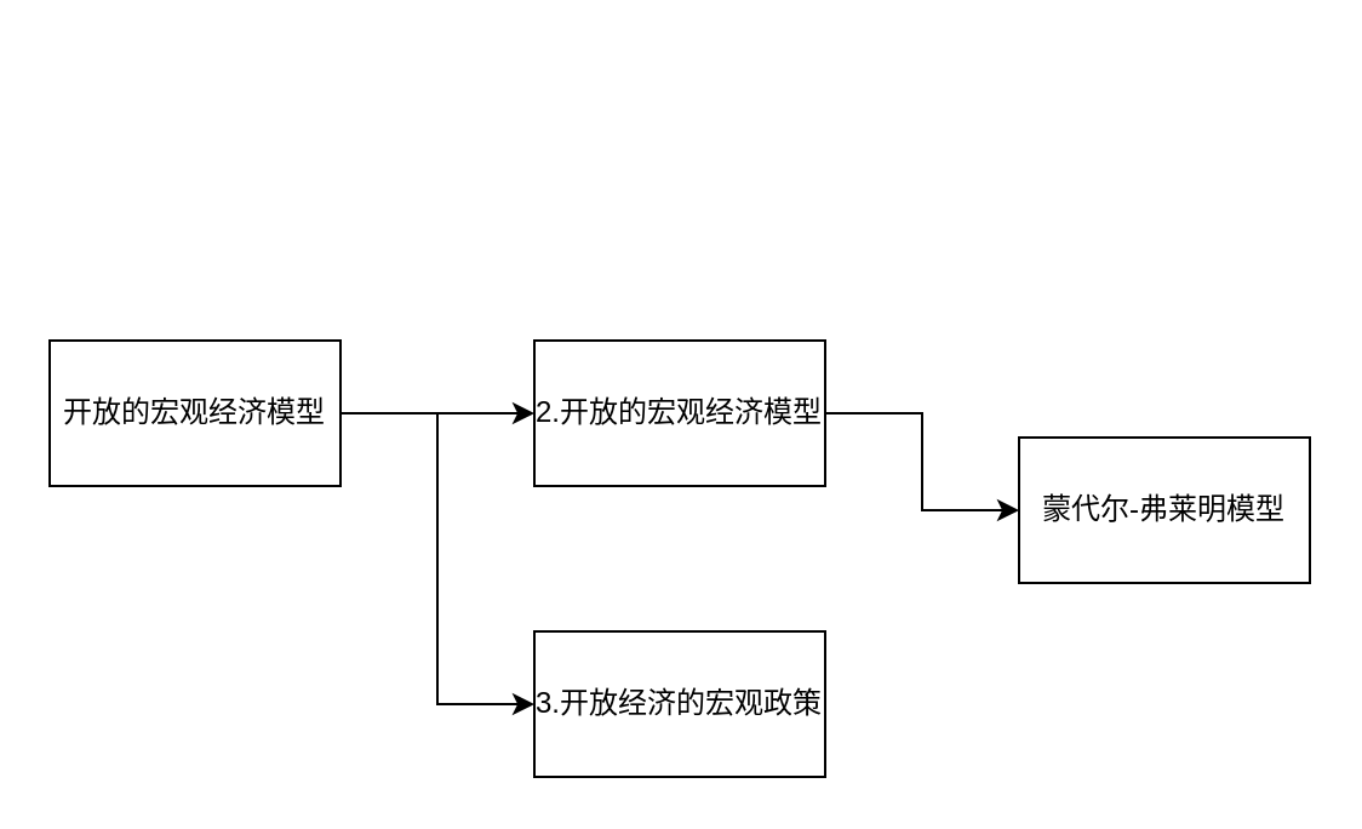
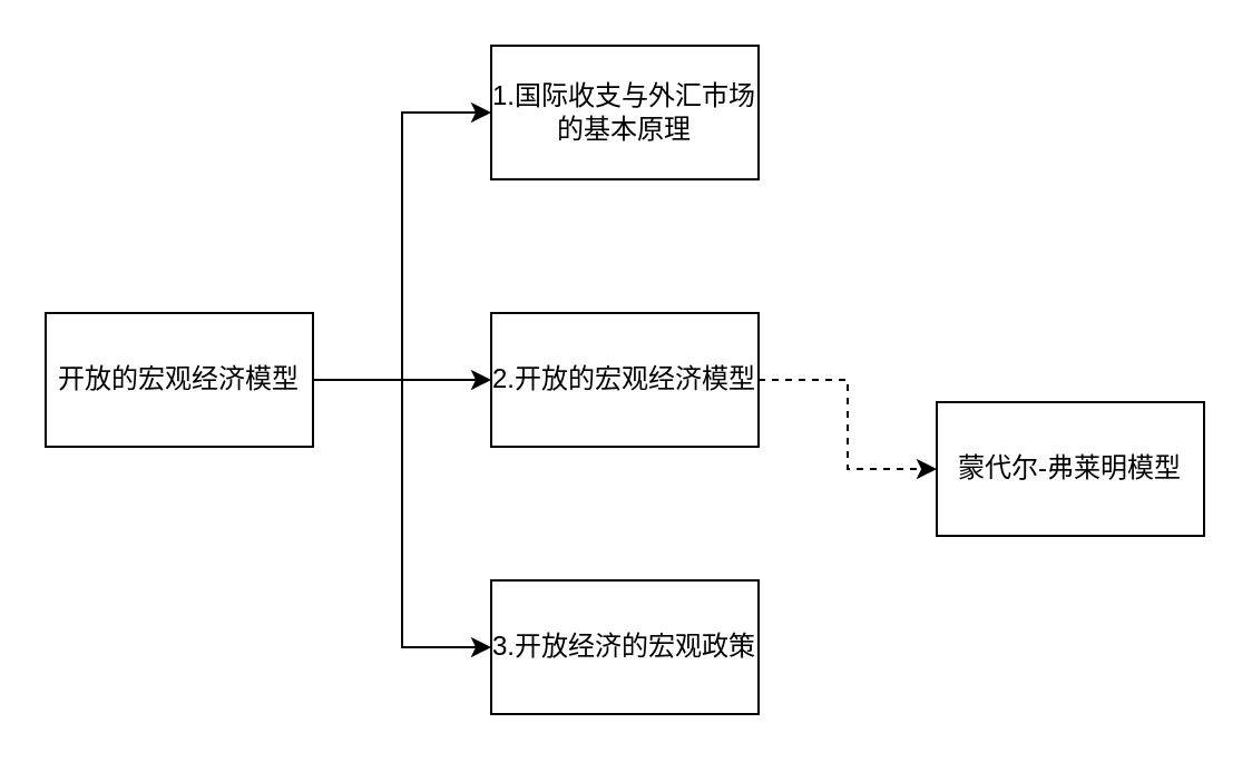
  <mxCell id="0" />
  <mxCell id="1" parent="0" />
+ <mxCell id="2" value="" style="edgeStyle=orthogonalEdgeStyle;rounded=0;orthogonalLoop=1;jettySize=auto;html=1;entryX=0;entryY=0.5;entryDx=0;entryDy=0;" parent="1" source="5" target="6" edge="1"><mxGeometry relative="1" as="geometry" /></mxCell>
  <mxCell id="3" style="edgeStyle=orthogonalEdgeStyle;rounded=0;orthogonalLoop=1;jettySize=auto;html=1;" parent="1" source="5" target="9" edge="1"><mxGeometry relative="1" as="geometry" /></mxCell>
  <mxCell id="4" style="edgeStyle=orthogonalEdgeStyle;rounded=0;orthogonalLoop=1;jettySize=auto;html=1;entryX=0;entryY=0.5;entryDx=0;entryDy=0;" parent="1" source="5" target="7" edge="1"><mxGeometry relative="1" as="geometry" /></mxCell>
  <mxCell id="5" value="开放的宏观经济模型" style="rounded=0;whiteSpace=wrap;html=1;" parent="1" vertex="1"><mxGeometry x="20" y="140" width="120" height="60" as="geometry" /></mxCell>
+ <mxCell id="6" value="1.国际收支与外汇市场的基本原理" style="rounded=0;whiteSpace=wrap;html=1;" parent="1" vertex="1"><mxGeometry x="220" y="20" width="120" height="60" as="geometry" /></mxCell>
  <mxCell id="7" value="3.开放经济的宏观政策" style="rounded=0;whiteSpace=wrap;html=1;" parent="1" vertex="1"><mxGeometry x="220" y="260" width="120" height="60" as="geometry" /></mxCell>
- <mxCell id="8" style="edgeStyle=orthogonalEdgeStyle;rounded=0;orthogonalLoop=1;jettySize=auto;html=1;entryX=0;entryY=0.5;entryDx=0;entryDy=0;" parent="1" source="9" target="10" edge="1"><mxGeometry relative="1" as="geometry" /></mxCell>
+ <mxCell id="8" style="edgeStyle=orthogonalEdgeStyle;rounded=0;orthogonalLoop=1;jettySize=auto;html=1;entryX=0;entryY=0.5;entryDx=0;entryDy=0;dashed=1;" parent="1" source="9" target="10" edge="1"><mxGeometry relative="1" as="geometry" /></mxCell>
  <mxCell id="9" value="2.开放的宏观经济模型" style="rounded=0;whiteSpace=wrap;html=1;" parent="1" vertex="1"><mxGeometry x="220" y="140" width="120" height="60" as="geometry" /></mxCell>
  <mxCell id="10" value="蒙代尔-弗莱明模型" style="rounded=0;whiteSpace=wrap;html=1;" parent="1" vertex="1"><mxGeometry x="420" y="180" width="120" height="60" as="geometry" /></mxCell>
